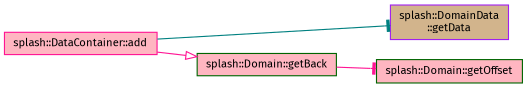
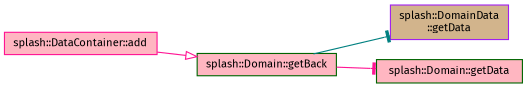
  digraph {
    fontname="Fira Sans"
    rankdir=LR
    node [color=darkgreen fillcolor=lightpink fontname="Fira Sans" fontsize=10 shape=record style=filled]
    edge [arrowhead=tee color=deeppink fontname="Fira Sans" fontsize=10 labelfontname=FreeSans labelfontsize=10 style=solid]
    n1 [color=deeppink fontcolor=black height=0.2 label="splash::DataContainer::add" width=0.4]
    n2 [color=purple fillcolor=tan height=0.2 label="splash::DomainData\l::getData" width=0.4]
    n3 [height=0.2 label="splash::Domain::getBack" width=0.4]
-   n4 [height=0.2 label="splash::Domain::getOffset" width=0.4]
-   n1 -> n2 [color=teal]
+   n4 [height=0.2 label="splash::Domain::getData" width=0.4]
+   n3 -> n2 [color=teal]
    n1 -> n3 [arrowhead=onormal]
    n3 -> n4
  }
